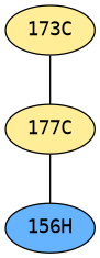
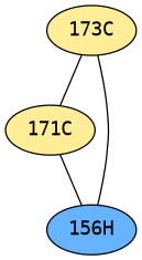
  graph {
    fontname="DejaVu Sans Mono"
    node [fillcolor="#FFED97" fontname="DejaVu Sans Mono" style=radial]
    edge [fontname="DejaVu Sans Mono" penwidth=1]
    n1 [label="173C"]
-   "177C"
+   "177C" [label="171C"]
    "156H" [fillcolor="#66B3FF"]
    n1 -- "177C"
+   n1 -- "156H"
    "177C" -- "156H"
  }
